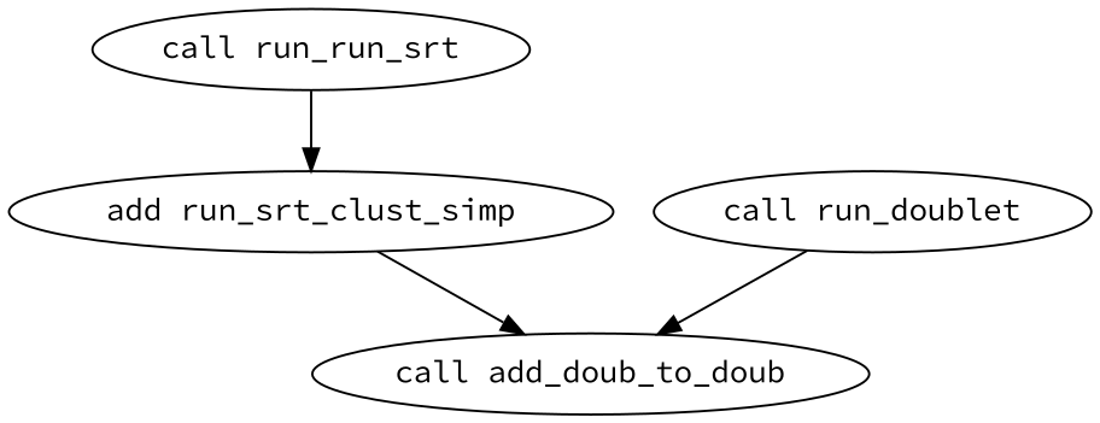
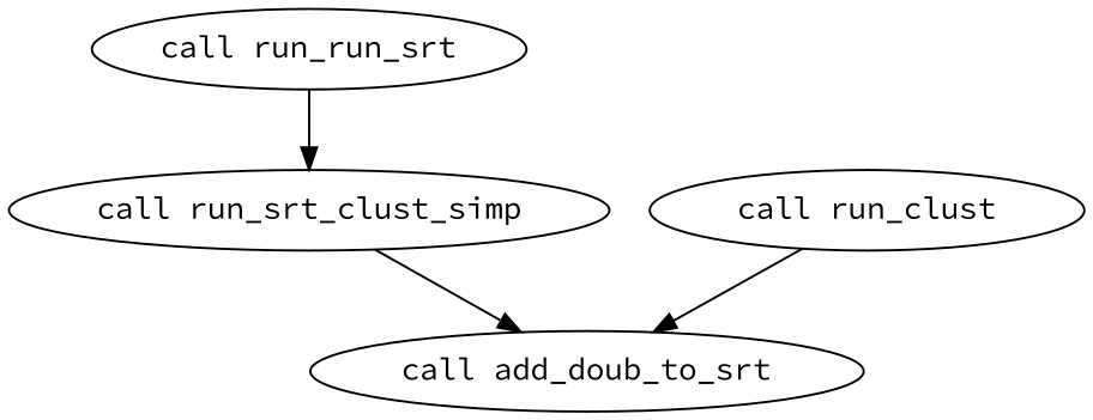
  digraph {
    compound=true
    fontname="Source Code Pro"
    node [fontname="Source Code Pro"]
    edge [fontname="Source Code Pro"]
    n1 [label="call run_run_srt"]
-   n2 [label="add run_srt_clust_simp"]
-   n3 [label="call add_doub_to_doub"]
-   n4 [label="call run_doublet"]
+   n2 [label="call run_srt_clust_simp"]
+   n3 [label="call add_doub_to_srt"]
+   n4 [label="call run_clust"]
    n1 -> n2
    n2 -> n3
    n4 -> n3
  }
